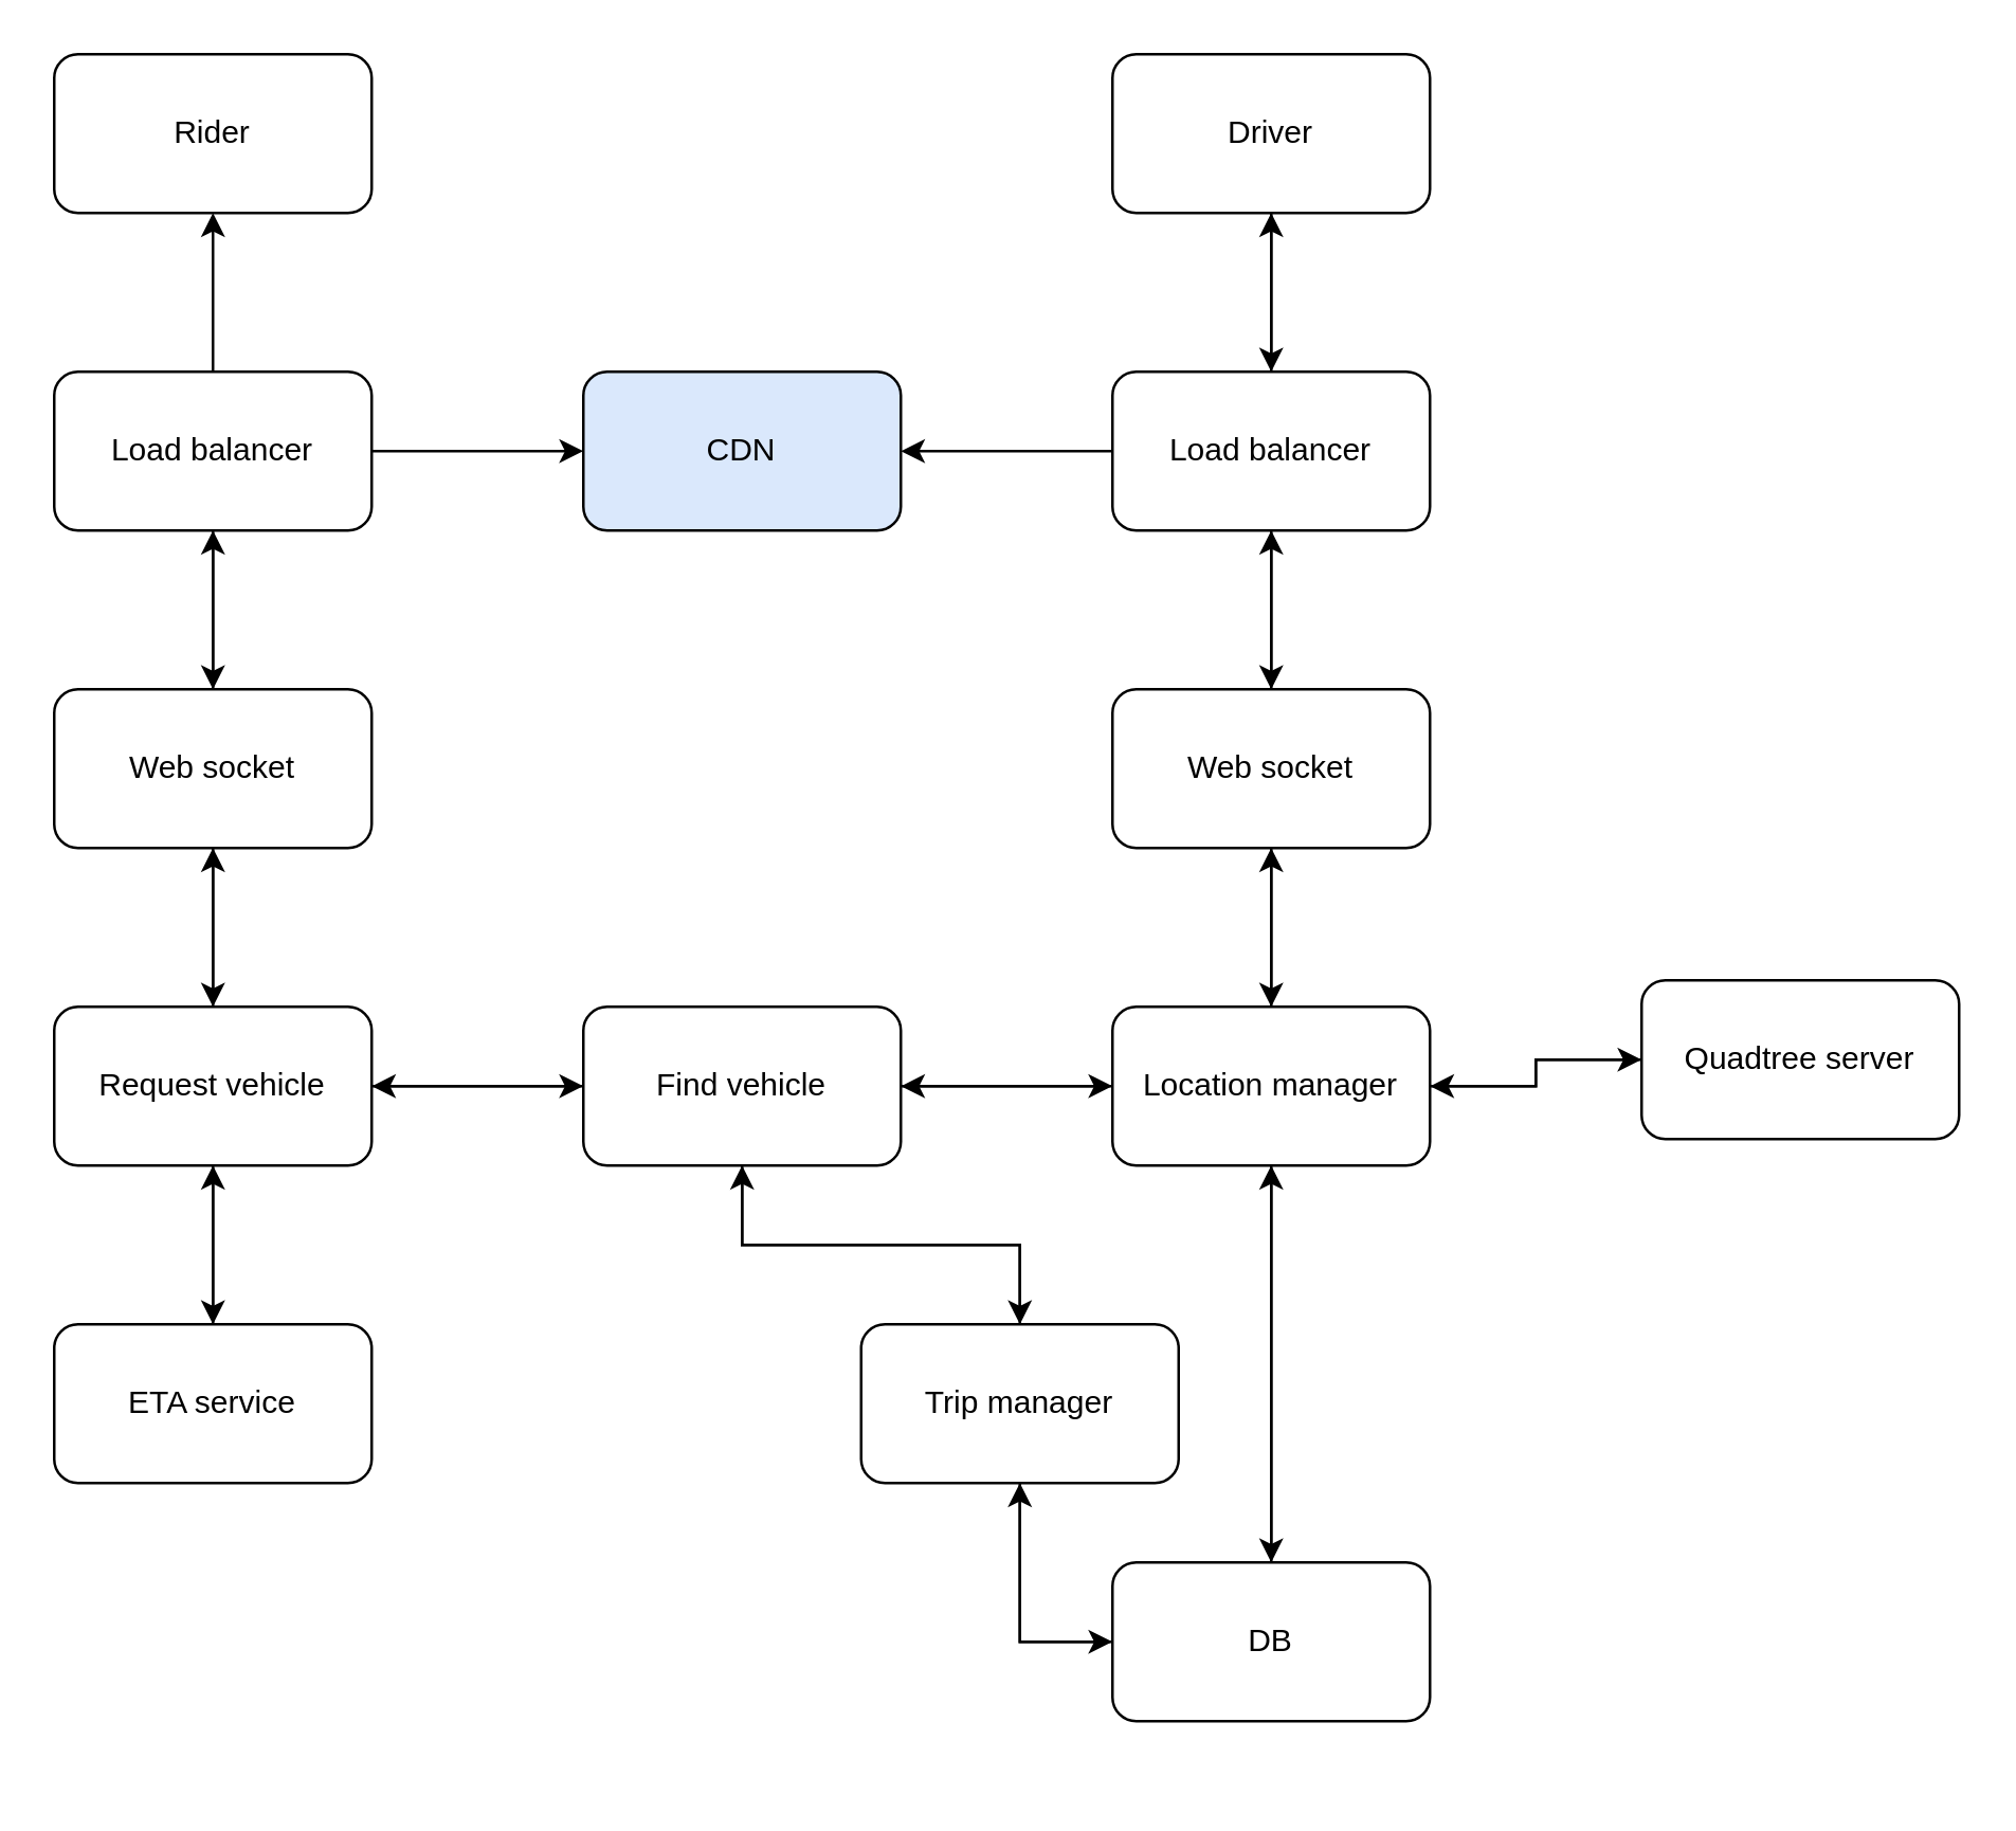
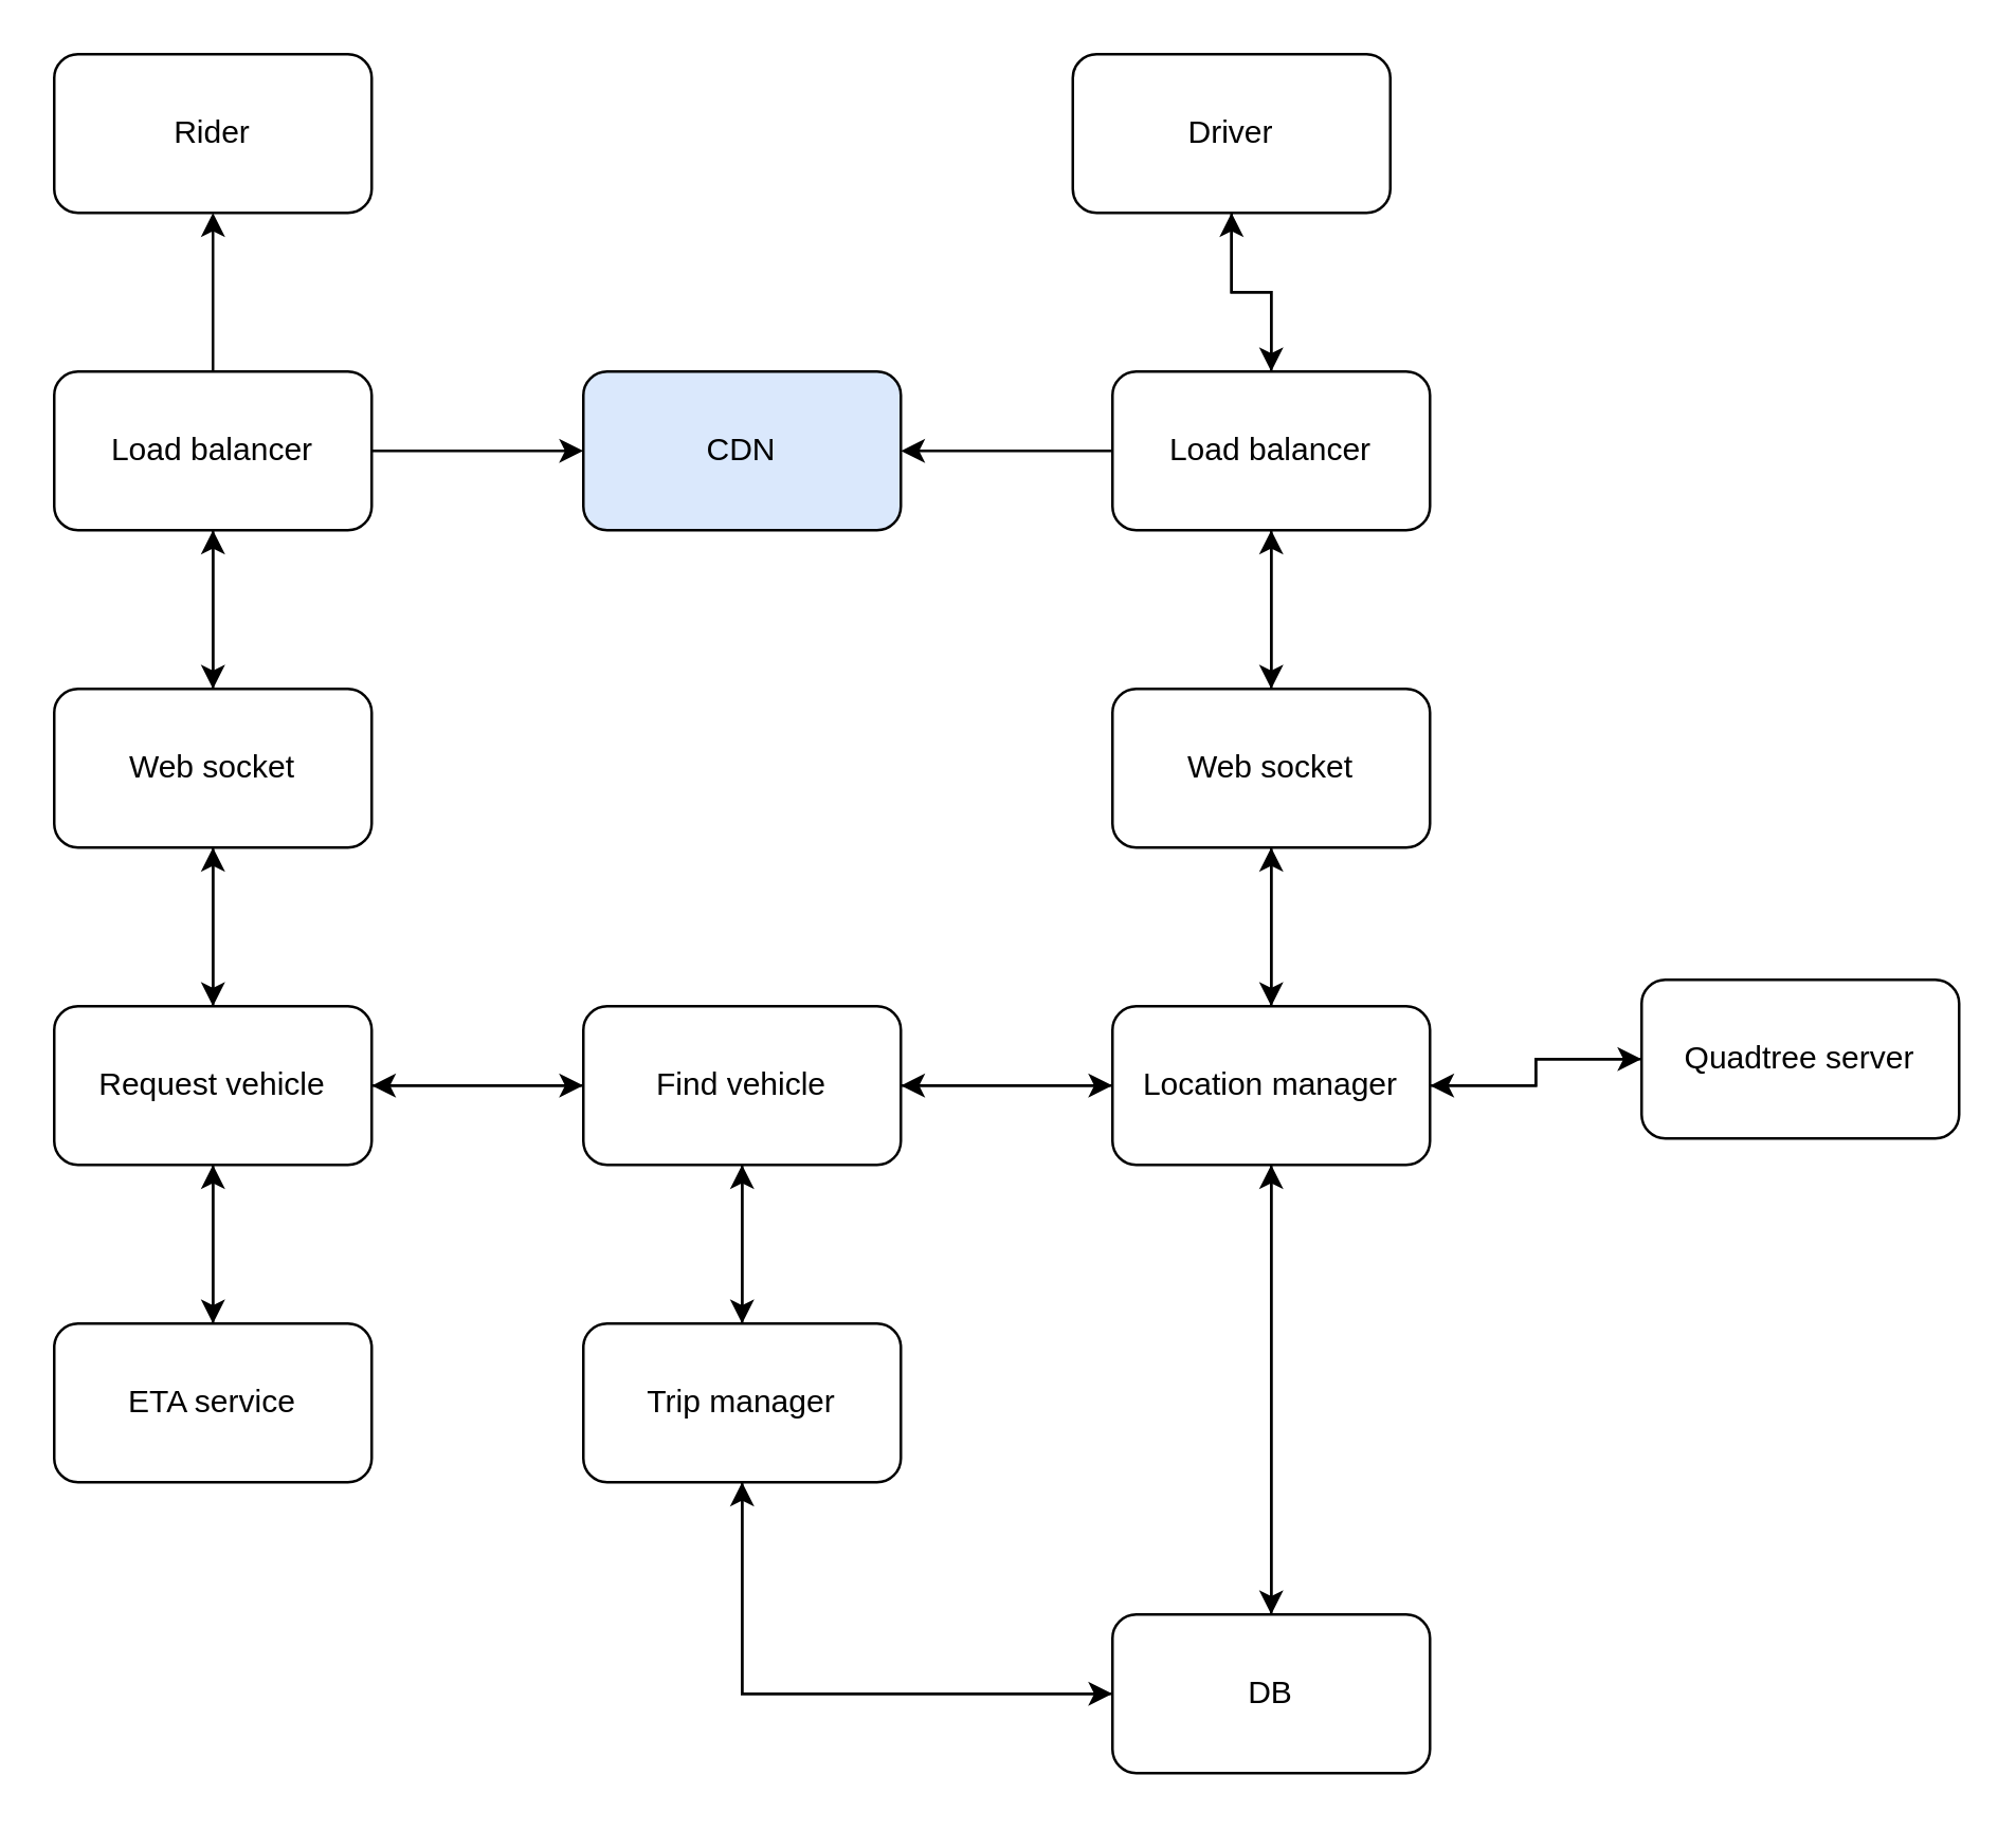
  <mxCell id="0" />
  <mxCell id="1" parent="0" />
  <mxCell id="2" value="Rider" style="rounded=1;whiteSpace=wrap;html=1;" vertex="1" parent="1"><mxGeometry x="20" y="20" width="120" height="60" as="geometry" /></mxCell>
  <mxCell id="3" style="edgeStyle=orthogonalEdgeStyle;rounded=0;orthogonalLoop=1;jettySize=auto;html=1;exitX=0.5;exitY=1;exitDx=0;exitDy=0;entryX=0.5;entryY=0;entryDx=0;entryDy=0;" edge="1" parent="1" source="4" target="13"><mxGeometry relative="1" as="geometry" /></mxCell>
- <mxCell id="4" value="Driver" style="rounded=1;whiteSpace=wrap;html=1;" vertex="1" parent="1"><mxGeometry x="420" y="20" width="120" height="60" as="geometry" /></mxCell>
+ <mxCell id="4" value="Driver" style="rounded=1;whiteSpace=wrap;html=1;" vertex="1" parent="1"><mxGeometry x="405" y="20" width="120" height="60" as="geometry" /></mxCell>
  <mxCell id="5" value="CDN" style="rounded=1;whiteSpace=wrap;html=1;fillColor=#dae8fc;" vertex="1" parent="1"><mxGeometry x="220" y="140" width="120" height="60" as="geometry" /></mxCell>
  <mxCell id="6" style="edgeStyle=orthogonalEdgeStyle;rounded=0;orthogonalLoop=1;jettySize=auto;html=1;exitX=0.5;exitY=0;exitDx=0;exitDy=0;entryX=0.5;entryY=1;entryDx=0;entryDy=0;" edge="1" parent="1" source="9" target="2"><mxGeometry relative="1" as="geometry" /></mxCell>
  <mxCell id="7" style="edgeStyle=orthogonalEdgeStyle;rounded=0;orthogonalLoop=1;jettySize=auto;html=1;exitX=1;exitY=0.5;exitDx=0;exitDy=0;entryX=0;entryY=0.5;entryDx=0;entryDy=0;" edge="1" parent="1" source="9" target="5"><mxGeometry relative="1" as="geometry" /></mxCell>
  <mxCell id="8" style="edgeStyle=orthogonalEdgeStyle;rounded=0;orthogonalLoop=1;jettySize=auto;html=1;exitX=0.5;exitY=1;exitDx=0;exitDy=0;entryX=0.5;entryY=0;entryDx=0;entryDy=0;" edge="1" parent="1" source="9" target="16"><mxGeometry relative="1" as="geometry" /></mxCell>
  <mxCell id="9" value="Load balancer" style="rounded=1;whiteSpace=wrap;html=1;" vertex="1" parent="1"><mxGeometry x="20" y="140" width="120" height="60" as="geometry" /></mxCell>
  <mxCell id="10" style="edgeStyle=orthogonalEdgeStyle;rounded=0;orthogonalLoop=1;jettySize=auto;html=1;exitX=0.5;exitY=0;exitDx=0;exitDy=0;entryX=0.5;entryY=1;entryDx=0;entryDy=0;" edge="1" parent="1" source="13" target="4"><mxGeometry relative="1" as="geometry" /></mxCell>
  <mxCell id="11" style="edgeStyle=orthogonalEdgeStyle;rounded=0;orthogonalLoop=1;jettySize=auto;html=1;exitX=0;exitY=0.5;exitDx=0;exitDy=0;entryX=1;entryY=0.5;entryDx=0;entryDy=0;" edge="1" parent="1" source="13" target="5"><mxGeometry relative="1" as="geometry" /></mxCell>
  <mxCell id="12" style="edgeStyle=orthogonalEdgeStyle;rounded=0;orthogonalLoop=1;jettySize=auto;html=1;exitX=0.5;exitY=1;exitDx=0;exitDy=0;" edge="1" parent="1" source="13" target="19"><mxGeometry relative="1" as="geometry" /></mxCell>
  <mxCell id="13" value="Load balancer" style="rounded=1;whiteSpace=wrap;html=1;" vertex="1" parent="1"><mxGeometry x="420" y="140" width="120" height="60" as="geometry" /></mxCell>
  <mxCell id="14" style="edgeStyle=orthogonalEdgeStyle;rounded=0;orthogonalLoop=1;jettySize=auto;html=1;exitX=0.5;exitY=0;exitDx=0;exitDy=0;" edge="1" parent="1" source="16" target="9"><mxGeometry relative="1" as="geometry" /></mxCell>
  <mxCell id="15" style="edgeStyle=orthogonalEdgeStyle;rounded=0;orthogonalLoop=1;jettySize=auto;html=1;exitX=0.5;exitY=1;exitDx=0;exitDy=0;entryX=0.5;entryY=0;entryDx=0;entryDy=0;" edge="1" parent="1" source="16" target="23"><mxGeometry relative="1" as="geometry" /></mxCell>
  <mxCell id="16" value="Web socket" style="rounded=1;whiteSpace=wrap;html=1;" vertex="1" parent="1"><mxGeometry x="20" y="260" width="120" height="60" as="geometry" /></mxCell>
  <mxCell id="17" style="edgeStyle=orthogonalEdgeStyle;rounded=0;orthogonalLoop=1;jettySize=auto;html=1;exitX=0.5;exitY=0;exitDx=0;exitDy=0;entryX=0.5;entryY=1;entryDx=0;entryDy=0;" edge="1" parent="1" source="19" target="13"><mxGeometry relative="1" as="geometry" /></mxCell>
  <mxCell id="18" style="edgeStyle=orthogonalEdgeStyle;rounded=0;orthogonalLoop=1;jettySize=auto;html=1;exitX=0.5;exitY=1;exitDx=0;exitDy=0;" edge="1" parent="1" source="19" target="28"><mxGeometry relative="1" as="geometry" /></mxCell>
  <mxCell id="19" value="Web socket" style="rounded=1;whiteSpace=wrap;html=1;" vertex="1" parent="1"><mxGeometry x="420" y="260" width="120" height="60" as="geometry" /></mxCell>
  <mxCell id="20" style="edgeStyle=orthogonalEdgeStyle;rounded=0;orthogonalLoop=1;jettySize=auto;html=1;exitX=0.5;exitY=0;exitDx=0;exitDy=0;entryX=0.5;entryY=1;entryDx=0;entryDy=0;" edge="1" parent="1" source="23" target="16"><mxGeometry relative="1" as="geometry" /></mxCell>
  <mxCell id="21" style="edgeStyle=orthogonalEdgeStyle;rounded=0;orthogonalLoop=1;jettySize=auto;html=1;exitX=1;exitY=0.5;exitDx=0;exitDy=0;entryX=0;entryY=0.5;entryDx=0;entryDy=0;" edge="1" parent="1" source="23" target="32"><mxGeometry relative="1" as="geometry" /></mxCell>
  <mxCell id="22" style="edgeStyle=orthogonalEdgeStyle;rounded=0;orthogonalLoop=1;jettySize=auto;html=1;exitX=0.5;exitY=1;exitDx=0;exitDy=0;entryX=0.5;entryY=0;entryDx=0;entryDy=0;" edge="1" parent="1" source="23" target="37"><mxGeometry relative="1" as="geometry" /></mxCell>
  <mxCell id="23" value="Request vehicle" style="rounded=1;whiteSpace=wrap;html=1;" vertex="1" parent="1"><mxGeometry x="20" y="380" width="120" height="60" as="geometry" /></mxCell>
  <mxCell id="24" style="edgeStyle=orthogonalEdgeStyle;rounded=0;orthogonalLoop=1;jettySize=auto;html=1;exitX=0.5;exitY=0;exitDx=0;exitDy=0;entryX=0.5;entryY=1;entryDx=0;entryDy=0;" edge="1" parent="1" source="28" target="19"><mxGeometry relative="1" as="geometry" /></mxCell>
  <mxCell id="25" style="edgeStyle=orthogonalEdgeStyle;rounded=0;orthogonalLoop=1;jettySize=auto;html=1;exitX=0;exitY=0.5;exitDx=0;exitDy=0;entryX=1;entryY=0.5;entryDx=0;entryDy=0;" edge="1" parent="1" source="28" target="32"><mxGeometry relative="1" as="geometry" /></mxCell>
  <mxCell id="26" style="edgeStyle=orthogonalEdgeStyle;rounded=0;orthogonalLoop=1;jettySize=auto;html=1;exitX=0.5;exitY=1;exitDx=0;exitDy=0;" edge="1" parent="1" source="28" target="40"><mxGeometry relative="1" as="geometry" /></mxCell>
  <mxCell id="27" style="edgeStyle=orthogonalEdgeStyle;rounded=0;orthogonalLoop=1;jettySize=auto;html=1;exitX=1;exitY=0.5;exitDx=0;exitDy=0;" edge="1" parent="1" source="28" target="42"><mxGeometry relative="1" as="geometry" /></mxCell>
  <mxCell id="28" value="Location manager" style="rounded=1;whiteSpace=wrap;html=1;" vertex="1" parent="1"><mxGeometry x="420" y="380" width="120" height="60" as="geometry" /></mxCell>
  <mxCell id="29" style="edgeStyle=orthogonalEdgeStyle;rounded=0;orthogonalLoop=1;jettySize=auto;html=1;exitX=0;exitY=0.5;exitDx=0;exitDy=0;entryX=1;entryY=0.5;entryDx=0;entryDy=0;" edge="1" parent="1" source="32" target="23"><mxGeometry relative="1" as="geometry" /></mxCell>
  <mxCell id="30" style="edgeStyle=orthogonalEdgeStyle;rounded=0;orthogonalLoop=1;jettySize=auto;html=1;exitX=1;exitY=0.5;exitDx=0;exitDy=0;entryX=0;entryY=0.5;entryDx=0;entryDy=0;" edge="1" parent="1" source="32" target="28"><mxGeometry relative="1" as="geometry" /></mxCell>
  <mxCell id="31" style="edgeStyle=orthogonalEdgeStyle;rounded=0;orthogonalLoop=1;jettySize=auto;html=1;exitX=0.5;exitY=1;exitDx=0;exitDy=0;entryX=0.5;entryY=0;entryDx=0;entryDy=0;" edge="1" parent="1" source="32" target="35"><mxGeometry relative="1" as="geometry" /></mxCell>
  <mxCell id="32" value="Find vehicle" style="rounded=1;whiteSpace=wrap;html=1;" vertex="1" parent="1"><mxGeometry x="220" y="380" width="120" height="60" as="geometry" /></mxCell>
  <mxCell id="33" style="edgeStyle=orthogonalEdgeStyle;rounded=0;orthogonalLoop=1;jettySize=auto;html=1;exitX=0.5;exitY=0;exitDx=0;exitDy=0;" edge="1" parent="1" source="35" target="32"><mxGeometry relative="1" as="geometry" /></mxCell>
  <mxCell id="34" style="edgeStyle=orthogonalEdgeStyle;rounded=0;orthogonalLoop=1;jettySize=auto;html=1;exitX=0.5;exitY=1;exitDx=0;exitDy=0;entryX=0;entryY=0.5;entryDx=0;entryDy=0;" edge="1" parent="1" source="35" target="40"><mxGeometry relative="1" as="geometry" /></mxCell>
- <mxCell id="35" value="Trip manager" style="rounded=1;whiteSpace=wrap;html=1;" vertex="1" parent="1"><mxGeometry x="325" y="500" width="120" height="60" as="geometry" /></mxCell>
+ <mxCell id="35" value="Trip manager" style="rounded=1;whiteSpace=wrap;html=1;" vertex="1" parent="1"><mxGeometry x="220" y="500" width="120" height="60" as="geometry" /></mxCell>
  <mxCell id="36" style="edgeStyle=orthogonalEdgeStyle;rounded=0;orthogonalLoop=1;jettySize=auto;html=1;exitX=0.5;exitY=0;exitDx=0;exitDy=0;" edge="1" parent="1" source="37" target="23"><mxGeometry relative="1" as="geometry" /></mxCell>
  <mxCell id="37" value="ETA service" style="rounded=1;whiteSpace=wrap;html=1;" vertex="1" parent="1"><mxGeometry x="20" y="500" width="120" height="60" as="geometry" /></mxCell>
  <mxCell id="38" style="edgeStyle=orthogonalEdgeStyle;rounded=0;orthogonalLoop=1;jettySize=auto;html=1;exitX=0.5;exitY=0;exitDx=0;exitDy=0;" edge="1" parent="1" source="40" target="28"><mxGeometry relative="1" as="geometry" /></mxCell>
  <mxCell id="39" style="edgeStyle=orthogonalEdgeStyle;rounded=0;orthogonalLoop=1;jettySize=auto;html=1;exitX=0;exitY=0.5;exitDx=0;exitDy=0;entryX=0.5;entryY=1;entryDx=0;entryDy=0;" edge="1" parent="1" source="40" target="35"><mxGeometry relative="1" as="geometry" /></mxCell>
- <mxCell id="40" value="DB" style="rounded=1;whiteSpace=wrap;html=1;" vertex="1" parent="1"><mxGeometry x="420" y="590" width="120" height="60" as="geometry" /></mxCell>
+ <mxCell id="40" value="DB" style="rounded=1;whiteSpace=wrap;html=1;" vertex="1" parent="1"><mxGeometry x="420" y="610" width="120" height="60" as="geometry" /></mxCell>
  <mxCell id="41" style="edgeStyle=orthogonalEdgeStyle;rounded=0;orthogonalLoop=1;jettySize=auto;html=1;exitX=0;exitY=0.5;exitDx=0;exitDy=0;" edge="1" parent="1" source="42" target="28"><mxGeometry relative="1" as="geometry" /></mxCell>
  <mxCell id="42" value="Quadtree server" style="rounded=1;whiteSpace=wrap;html=1;" vertex="1" parent="1"><mxGeometry x="620" y="370" width="120" height="60" as="geometry" /></mxCell>
